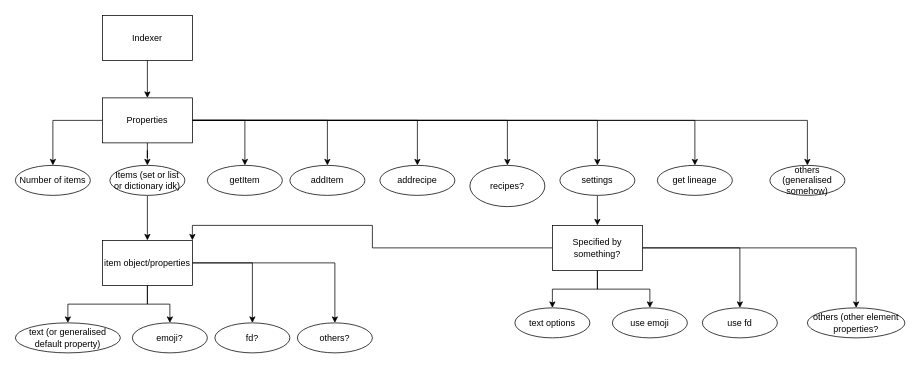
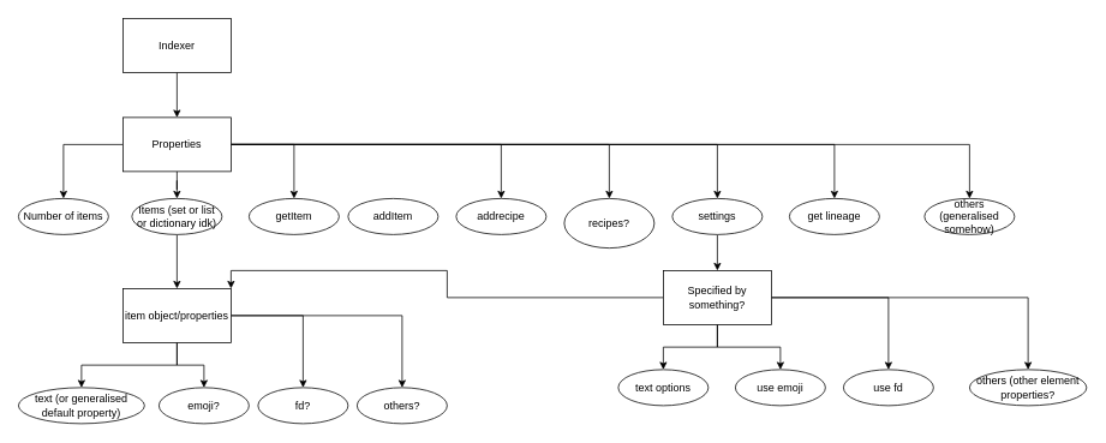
  <mxCell id="0" />
  <mxCell id="1" parent="0" />
  <mxCell id="2" style="edgeStyle=orthogonalEdgeStyle;rounded=0;orthogonalLoop=1;jettySize=auto;html=1;" edge="1" parent="1" source="3" target="13"><mxGeometry relative="1" as="geometry" /></mxCell>
  <mxCell id="3" value="Indexer" style="rounded=0;whiteSpace=wrap;html=1;" vertex="1" parent="1"><mxGeometry x="136" y="20" width="120" height="60" as="geometry" /></mxCell>
  <mxCell id="4" style="edgeStyle=orthogonalEdgeStyle;rounded=0;orthogonalLoop=1;jettySize=auto;html=1;" edge="1" parent="1" source="13" target="17"><mxGeometry relative="1" as="geometry" /></mxCell>
  <mxCell id="5" style="edgeStyle=orthogonalEdgeStyle;rounded=0;orthogonalLoop=1;jettySize=auto;html=1;entryX=0.5;entryY=0;entryDx=0;entryDy=0;" edge="1" parent="1" source="13" target="15"><mxGeometry relative="1" as="geometry" /></mxCell>
- <mxCell id="6" style="edgeStyle=orthogonalEdgeStyle;rounded=0;orthogonalLoop=1;jettySize=auto;html=1;entryX=0.5;entryY=0;entryDx=0;entryDy=0;" edge="1" parent="1" source="13" target="18"><mxGeometry relative="1" as="geometry" /></mxCell>
  <mxCell id="7" style="edgeStyle=orthogonalEdgeStyle;rounded=0;orthogonalLoop=1;jettySize=auto;html=1;entryX=0.5;entryY=0;entryDx=0;entryDy=0;" edge="1" parent="1" source="13" target="19"><mxGeometry relative="1" as="geometry" /></mxCell>
  <mxCell id="8" style="edgeStyle=orthogonalEdgeStyle;rounded=0;orthogonalLoop=1;jettySize=auto;html=1;" edge="1" parent="1" source="13" target="20"><mxGeometry relative="1" as="geometry" /></mxCell>
  <mxCell id="9" style="edgeStyle=orthogonalEdgeStyle;rounded=0;orthogonalLoop=1;jettySize=auto;html=1;entryX=0.5;entryY=0;entryDx=0;entryDy=0;" edge="1" parent="1" source="13" target="23"><mxGeometry relative="1" as="geometry" /></mxCell>
  <mxCell id="10" style="edgeStyle=orthogonalEdgeStyle;rounded=0;orthogonalLoop=1;jettySize=auto;html=1;entryX=0.5;entryY=0;entryDx=0;entryDy=0;" edge="1" parent="1" source="13" target="31"><mxGeometry relative="1" as="geometry" /></mxCell>
  <mxCell id="11" style="edgeStyle=orthogonalEdgeStyle;rounded=0;orthogonalLoop=1;jettySize=auto;html=1;" edge="1" parent="1" source="13" target="35"><mxGeometry relative="1" as="geometry" /></mxCell>
  <mxCell id="12" style="edgeStyle=orthogonalEdgeStyle;rounded=0;orthogonalLoop=1;jettySize=auto;html=1;" edge="1" parent="1" source="13" target="14"><mxGeometry relative="1" as="geometry" /></mxCell>
  <mxCell id="13" value="Properties" style="rounded=0;whiteSpace=wrap;html=1;" vertex="1" parent="1"><mxGeometry x="136" y="130" width="120" height="60" as="geometry" /></mxCell>
  <mxCell id="14" value="Number of items" style="ellipse;whiteSpace=wrap;html=1;align=center;" vertex="1" parent="1"><mxGeometry x="20" y="220" width="100" height="40" as="geometry" /></mxCell>
  <mxCell id="15" value="getItem" style="ellipse;whiteSpace=wrap;html=1;align=center;" vertex="1" parent="1"><mxGeometry x="276" y="220" width="100" height="40" as="geometry" /></mxCell>
  <mxCell id="16" style="edgeStyle=orthogonalEdgeStyle;rounded=0;orthogonalLoop=1;jettySize=auto;html=1;entryX=0.5;entryY=0;entryDx=0;entryDy=0;" edge="1" parent="1" source="17" target="40"><mxGeometry relative="1" as="geometry" /></mxCell>
  <mxCell id="17" value="Items (set or list or dictionary idk)" style="ellipse;whiteSpace=wrap;html=1;align=center;" vertex="1" parent="1"><mxGeometry x="146" y="220" width="100" height="40" as="geometry" /></mxCell>
  <mxCell id="18" value="addItem" style="ellipse;whiteSpace=wrap;html=1;align=center;" vertex="1" parent="1"><mxGeometry x="386" y="220" width="100" height="40" as="geometry" /></mxCell>
  <mxCell id="19" value="addrecipe" style="ellipse;whiteSpace=wrap;html=1;align=center;" vertex="1" parent="1"><mxGeometry x="506" y="220" width="100" height="40" as="geometry" /></mxCell>
  <mxCell id="20" value="recipes?" style="ellipse;whiteSpace=wrap;html=1;align=center;" vertex="1" parent="1"><mxGeometry x="626" y="220" width="100" height="55" as="geometry" /></mxCell>
  <mxCell id="21" value="text options" style="ellipse;whiteSpace=wrap;html=1;align=center;" vertex="1" parent="1"><mxGeometry x="686" y="410" width="100" height="40" as="geometry" /></mxCell>
  <mxCell id="22" style="edgeStyle=orthogonalEdgeStyle;rounded=0;orthogonalLoop=1;jettySize=auto;html=1;" edge="1" parent="1" source="23" target="30"><mxGeometry relative="1" as="geometry" /></mxCell>
  <mxCell id="23" value="settings" style="ellipse;whiteSpace=wrap;html=1;align=center;" vertex="1" parent="1"><mxGeometry x="746" y="220" width="100" height="40" as="geometry" /></mxCell>
  <mxCell id="24" value="use emoji" style="ellipse;whiteSpace=wrap;html=1;align=center;" vertex="1" parent="1"><mxGeometry x="816" y="410" width="100" height="40" as="geometry" /></mxCell>
  <mxCell id="25" style="edgeStyle=orthogonalEdgeStyle;rounded=0;orthogonalLoop=1;jettySize=auto;html=1;entryX=0.5;entryY=0;entryDx=0;entryDy=0;" edge="1" parent="1" source="30" target="21"><mxGeometry relative="1" as="geometry" /></mxCell>
  <mxCell id="26" style="edgeStyle=orthogonalEdgeStyle;rounded=0;orthogonalLoop=1;jettySize=auto;html=1;" edge="1" parent="1" source="30" target="24"><mxGeometry relative="1" as="geometry" /></mxCell>
  <mxCell id="27" style="edgeStyle=orthogonalEdgeStyle;rounded=0;orthogonalLoop=1;jettySize=auto;html=1;" edge="1" parent="1" source="30" target="33"><mxGeometry relative="1" as="geometry" /></mxCell>
  <mxCell id="28" style="edgeStyle=orthogonalEdgeStyle;rounded=0;orthogonalLoop=1;jettySize=auto;html=1;entryX=0.5;entryY=0;entryDx=0;entryDy=0;" edge="1" parent="1" source="30" target="32"><mxGeometry relative="1" as="geometry" /></mxCell>
  <mxCell id="29" style="edgeStyle=orthogonalEdgeStyle;rounded=0;orthogonalLoop=1;jettySize=auto;html=1;entryX=1;entryY=0;entryDx=0;entryDy=0;" edge="1" parent="1" source="30" target="40"><mxGeometry relative="1" as="geometry" /></mxCell>
  <mxCell id="30" value="Specified by something?" style="rounded=0;whiteSpace=wrap;html=1;" vertex="1" parent="1"><mxGeometry x="736" y="300" width="120" height="60" as="geometry" /></mxCell>
  <mxCell id="31" value="get lineage" style="ellipse;whiteSpace=wrap;html=1;align=center;" vertex="1" parent="1"><mxGeometry x="876" y="220" width="100" height="40" as="geometry" /></mxCell>
  <mxCell id="32" value="others (other element properties?" style="ellipse;whiteSpace=wrap;html=1;align=center;" vertex="1" parent="1"><mxGeometry x="1076" y="410" width="130" height="40" as="geometry" /></mxCell>
  <mxCell id="33" value="use fd" style="ellipse;whiteSpace=wrap;html=1;align=center;" vertex="1" parent="1"><mxGeometry x="936" y="410" width="100" height="40" as="geometry" /></mxCell>
  <mxCell id="34" value="text (or generalised default property)" style="ellipse;whiteSpace=wrap;html=1;align=center;" vertex="1" parent="1"><mxGeometry x="20" y="430" width="140" height="40" as="geometry" /></mxCell>
  <mxCell id="35" value="others (generalised somehow)" style="ellipse;whiteSpace=wrap;html=1;align=center;" vertex="1" parent="1"><mxGeometry x="1026" y="220" width="100" height="40" as="geometry" /></mxCell>
  <mxCell id="36" style="edgeStyle=orthogonalEdgeStyle;rounded=0;orthogonalLoop=1;jettySize=auto;html=1;" edge="1" parent="1" source="40" target="34"><mxGeometry relative="1" as="geometry" /></mxCell>
  <mxCell id="37" style="edgeStyle=orthogonalEdgeStyle;rounded=0;orthogonalLoop=1;jettySize=auto;html=1;" edge="1" parent="1" source="40" target="42"><mxGeometry relative="1" as="geometry"><Array as="points"><mxPoint x="196" y="405" /><mxPoint x="226" y="405" /></Array></mxGeometry></mxCell>
  <mxCell id="38" style="edgeStyle=orthogonalEdgeStyle;rounded=0;orthogonalLoop=1;jettySize=auto;html=1;" edge="1" parent="1" source="40" target="41"><mxGeometry relative="1" as="geometry" /></mxCell>
  <mxCell id="39" style="edgeStyle=orthogonalEdgeStyle;rounded=0;orthogonalLoop=1;jettySize=auto;html=1;entryX=0.5;entryY=0;entryDx=0;entryDy=0;" edge="1" parent="1" source="40" target="43"><mxGeometry relative="1" as="geometry" /></mxCell>
  <mxCell id="40" value="item object/properties" style="rounded=0;whiteSpace=wrap;html=1;" vertex="1" parent="1"><mxGeometry x="136" y="320" width="120" height="60" as="geometry" /></mxCell>
  <mxCell id="41" value="fd?" style="ellipse;whiteSpace=wrap;html=1;align=center;" vertex="1" parent="1"><mxGeometry x="286" y="430" width="100" height="40" as="geometry" /></mxCell>
  <mxCell id="42" value="emoji?" style="ellipse;whiteSpace=wrap;html=1;align=center;" vertex="1" parent="1"><mxGeometry x="176" y="430" width="100" height="40" as="geometry" /></mxCell>
  <mxCell id="43" value="others?" style="ellipse;whiteSpace=wrap;html=1;align=center;" vertex="1" parent="1"><mxGeometry x="396" y="430" width="100" height="40" as="geometry" /></mxCell>
